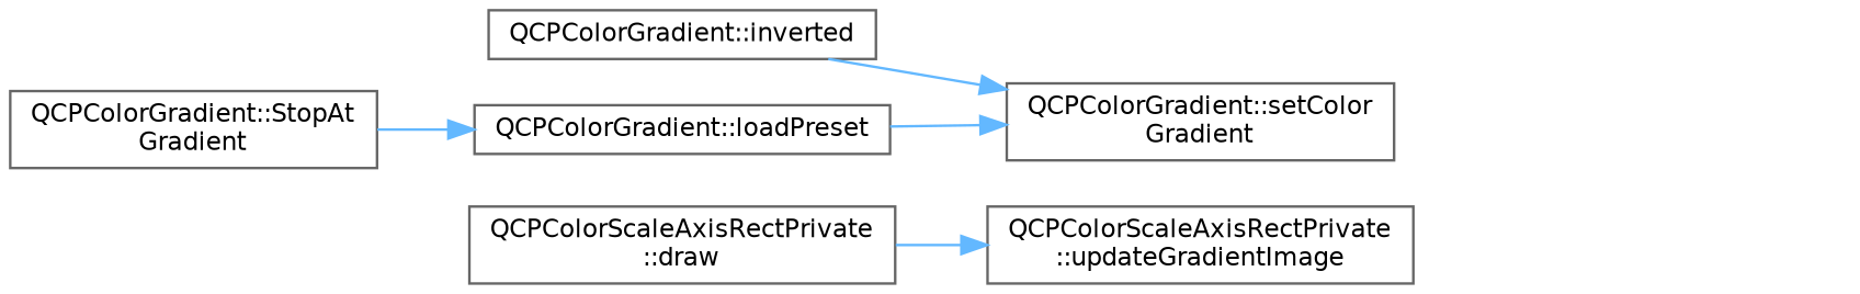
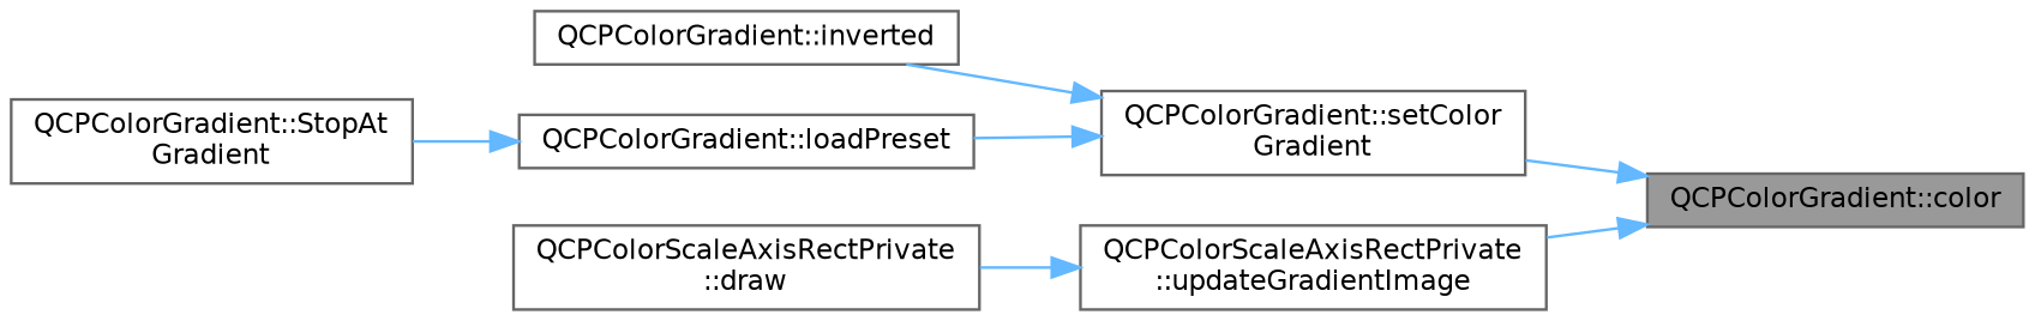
  digraph {
    rankdir=RL
    node [color=grey40 fillcolor=white fontname=Helvetica fontsize=10 shape=box style=filled]
    edge [color=steelblue1 dir=back fontname=Helvetica fontsize=10 labelfontname=Helvetica labelfontsize=10 style=solid]
+   n1 [color=gray40 fillcolor=grey60 fontcolor=black height=0.2 label="QCPColorGradient::color" width=0.4]
    n2 [height=0.2 label="QCPColorGradient::setColor\lGradient" width=0.4]
    n3 [height=0.2 label="QCPColorScaleAxisRectPrivate\l::updateGradientImage" width=0.4]
    n4 [height=0.2 label="QCPColorGradient::inverted" width=0.4]
    n5 [height=0.2 label="QCPColorGradient::loadPreset" width=0.4]
    n6 [height=0.2 label="QCPColorScaleAxisRectPrivate\l::draw" width=0.4]
    n7 [height=0.2 label="QCPColorGradient::StopAt\lGradient" width=0.4]
+   n1 -> n2
+   n1 -> n3
    n2 -> n4
    n2 -> n5
    n3 -> n6
    n5 -> n7
  }
